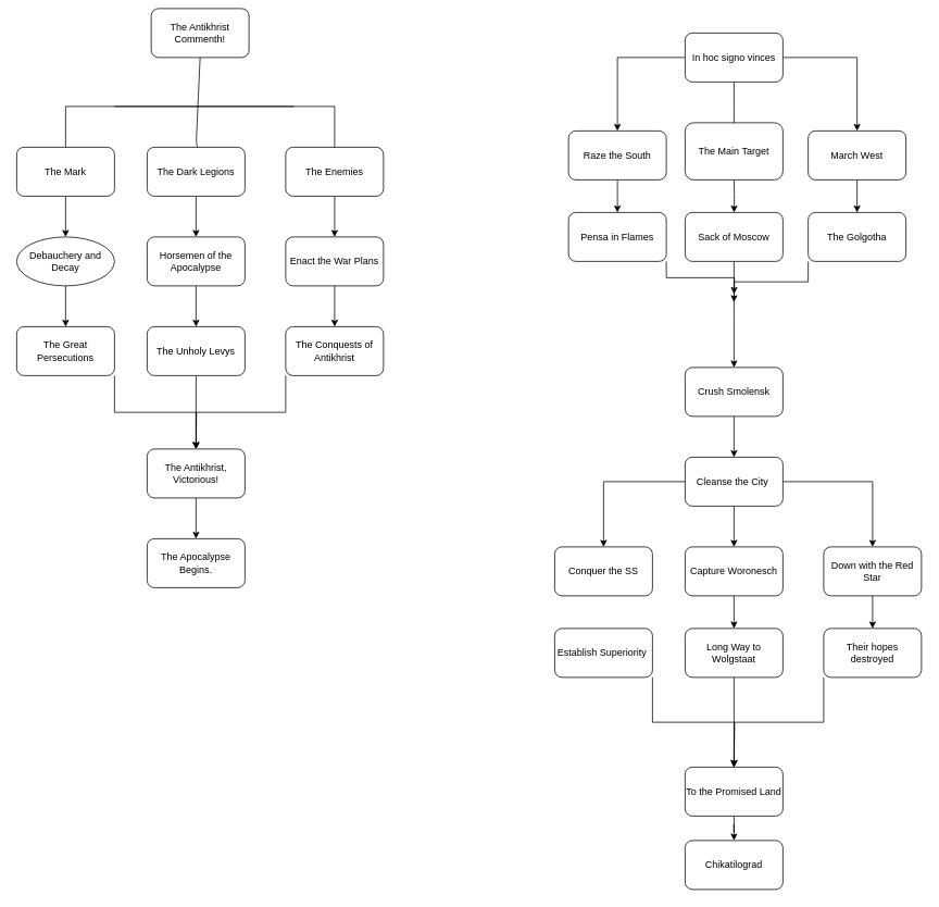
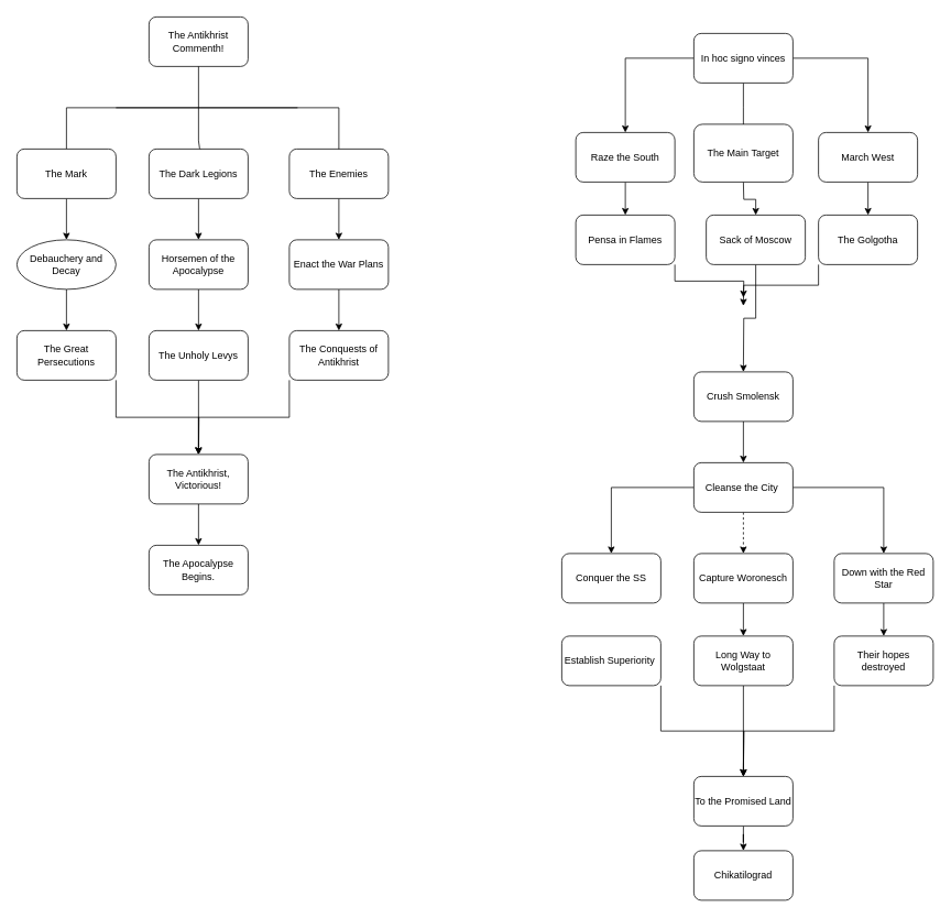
  <mxCell id="0" />
  <mxCell id="1" parent="0" />
- <mxCell id="2" value="The Antikhrist Commenth!" style="rounded=1;whiteSpace=wrap;html=1;" vertex="1" parent="1"><mxGeometry x="185" y="10" width="120" height="60" as="geometry" /></mxCell>
+ <mxCell id="2" value="The Antikhrist Commenth!" style="rounded=1;whiteSpace=wrap;html=1;" vertex="1" parent="1"><mxGeometry x="180" y="20" width="120" height="60" as="geometry" /></mxCell>
  <mxCell id="3" value="" style="endArrow=none;html=1;entryX=0.5;entryY=1;entryDx=0;entryDy=0;" edge="1" parent="1" target="2"><mxGeometry width="50" height="50" relative="1" as="geometry"><mxPoint x="250" y="190" as="sourcePoint" /><mxPoint x="310" y="240" as="targetPoint" /><Array as="points"><mxPoint x="240" y="180" /></Array></mxGeometry></mxCell>
  <mxCell id="4" style="edgeStyle=orthogonalEdgeStyle;rounded=0;orthogonalLoop=1;jettySize=auto;html=1;" edge="1" parent="1" source="5" target="19"><mxGeometry relative="1" as="geometry"><mxPoint x="240" y="300" as="targetPoint" /></mxGeometry></mxCell>
  <mxCell id="5" value="The Dark Legions" style="rounded=1;whiteSpace=wrap;html=1;" vertex="1" parent="1"><mxGeometry x="180" y="180" width="120" height="60" as="geometry" /></mxCell>
  <mxCell id="6" value="" style="endArrow=none;html=1;" edge="1" parent="1"><mxGeometry width="50" height="50" relative="1" as="geometry"><mxPoint x="360" y="130" as="sourcePoint" /><mxPoint x="140" y="130" as="targetPoint" /></mxGeometry></mxCell>
  <mxCell id="7" value="" style="endArrow=none;html=1;" edge="1" parent="1"><mxGeometry width="50" height="50" relative="1" as="geometry"><mxPoint x="410" y="130" as="sourcePoint" /><mxPoint x="80" y="130" as="targetPoint" /></mxGeometry></mxCell>
  <mxCell id="8" value="" style="endArrow=none;html=1;" edge="1" parent="1"><mxGeometry width="50" height="50" relative="1" as="geometry"><mxPoint x="410" y="190" as="sourcePoint" /><mxPoint x="410" y="130" as="targetPoint" /></mxGeometry></mxCell>
  <mxCell id="9" value="" style="endArrow=none;html=1;" edge="1" parent="1"><mxGeometry width="50" height="50" relative="1" as="geometry"><mxPoint x="80" y="180" as="sourcePoint" /><mxPoint x="80" y="130" as="targetPoint" /></mxGeometry></mxCell>
  <mxCell id="10" style="edgeStyle=orthogonalEdgeStyle;rounded=0;orthogonalLoop=1;jettySize=auto;html=1;" edge="1" parent="1" source="11" target="15"><mxGeometry relative="1" as="geometry"><mxPoint x="80" y="320" as="targetPoint" /></mxGeometry></mxCell>
  <mxCell id="11" value="The Mark" style="rounded=1;whiteSpace=wrap;html=1;" vertex="1" parent="1"><mxGeometry x="20" y="180" width="120" height="60" as="geometry" /></mxCell>
  <mxCell id="12" style="edgeStyle=orthogonalEdgeStyle;rounded=0;orthogonalLoop=1;jettySize=auto;html=1;" edge="1" parent="1" source="13" target="23"><mxGeometry relative="1" as="geometry"><mxPoint x="410" y="300" as="targetPoint" /></mxGeometry></mxCell>
  <mxCell id="13" value="The Enemies" style="rounded=1;whiteSpace=wrap;html=1;" vertex="1" parent="1"><mxGeometry x="350" y="180" width="120" height="60" as="geometry" /></mxCell>
  <mxCell id="14" style="edgeStyle=orthogonalEdgeStyle;rounded=0;orthogonalLoop=1;jettySize=auto;html=1;" edge="1" parent="1" source="15" target="17"><mxGeometry relative="1" as="geometry"><mxPoint x="80" y="430" as="targetPoint" /></mxGeometry></mxCell>
  <mxCell id="15" value="Debauchery and Decay" style="ellipse;whiteSpace=wrap;html=1;" vertex="1" parent="1"><mxGeometry x="20" y="290" width="120" height="60" as="geometry" /></mxCell>
  <mxCell id="16" style="edgeStyle=orthogonalEdgeStyle;rounded=0;orthogonalLoop=1;jettySize=auto;html=1;exitX=1;exitY=1;exitDx=0;exitDy=0;" edge="1" parent="1" source="17"><mxGeometry relative="1" as="geometry"><mxPoint x="240" y="550" as="targetPoint" /></mxGeometry></mxCell>
  <mxCell id="17" value="The Great Persecutions" style="rounded=1;whiteSpace=wrap;html=1;" vertex="1" parent="1"><mxGeometry x="20" y="400" width="120" height="60" as="geometry" /></mxCell>
  <mxCell id="18" style="edgeStyle=orthogonalEdgeStyle;rounded=0;orthogonalLoop=1;jettySize=auto;html=1;" edge="1" parent="1" source="19" target="21"><mxGeometry relative="1" as="geometry"><mxPoint x="240" y="410" as="targetPoint" /></mxGeometry></mxCell>
  <mxCell id="19" value="Horsemen of the Apocalypse" style="rounded=1;whiteSpace=wrap;html=1;" vertex="1" parent="1"><mxGeometry x="180" y="290" width="120" height="60" as="geometry" /></mxCell>
  <mxCell id="20" style="edgeStyle=orthogonalEdgeStyle;rounded=0;orthogonalLoop=1;jettySize=auto;html=1;" edge="1" parent="1" source="21"><mxGeometry relative="1" as="geometry"><mxPoint x="240" y="550" as="targetPoint" /></mxGeometry></mxCell>
  <mxCell id="21" value="The Unholy Levys" style="rounded=1;whiteSpace=wrap;html=1;" vertex="1" parent="1"><mxGeometry x="180" y="400" width="120" height="60" as="geometry" /></mxCell>
  <mxCell id="22" style="edgeStyle=orthogonalEdgeStyle;rounded=0;orthogonalLoop=1;jettySize=auto;html=1;" edge="1" parent="1" source="23" target="25"><mxGeometry relative="1" as="geometry"><mxPoint x="410" y="400" as="targetPoint" /></mxGeometry></mxCell>
  <mxCell id="23" value="Enact the War Plans" style="rounded=1;whiteSpace=wrap;html=1;" vertex="1" parent="1"><mxGeometry x="350" y="290" width="120" height="60" as="geometry" /></mxCell>
  <mxCell id="24" style="edgeStyle=orthogonalEdgeStyle;rounded=0;orthogonalLoop=1;jettySize=auto;html=1;exitX=0;exitY=1;exitDx=0;exitDy=0;" edge="1" parent="1" source="25" target="63"><mxGeometry relative="1" as="geometry"><mxPoint x="240" y="550" as="targetPoint" /></mxGeometry></mxCell>
  <mxCell id="25" value="The Conquests of Antikhrist" style="rounded=1;whiteSpace=wrap;html=1;" vertex="1" parent="1"><mxGeometry x="350" y="400" width="120" height="60" as="geometry" /></mxCell>
  <mxCell id="26" style="edgeStyle=orthogonalEdgeStyle;rounded=0;orthogonalLoop=1;jettySize=auto;html=1;" edge="1" parent="1" source="29"><mxGeometry relative="1" as="geometry"><mxPoint x="900" y="160" as="targetPoint" /></mxGeometry></mxCell>
  <mxCell id="27" style="edgeStyle=orthogonalEdgeStyle;rounded=0;orthogonalLoop=1;jettySize=auto;html=1;" edge="1" parent="1" source="29" target="34"><mxGeometry relative="1" as="geometry"><mxPoint x="760" y="170" as="targetPoint" /></mxGeometry></mxCell>
  <mxCell id="28" style="edgeStyle=orthogonalEdgeStyle;rounded=0;orthogonalLoop=1;jettySize=auto;html=1;" edge="1" parent="1" source="29" target="38"><mxGeometry relative="1" as="geometry"><mxPoint x="1060" y="170" as="targetPoint" /></mxGeometry></mxCell>
  <mxCell id="29" value="In hoc signo vinces" style="rounded=1;whiteSpace=wrap;html=1;" vertex="1" parent="1"><mxGeometry x="840" y="40" width="120" height="60" as="geometry" /></mxCell>
  <mxCell id="30" style="edgeStyle=orthogonalEdgeStyle;rounded=0;orthogonalLoop=1;jettySize=auto;html=1;" edge="1" parent="1" target="32"><mxGeometry relative="1" as="geometry"><mxPoint x="900" y="270" as="targetPoint" /><mxPoint x="900" y="220" as="sourcePoint" /></mxGeometry></mxCell>
  <mxCell id="31" style="edgeStyle=orthogonalEdgeStyle;rounded=0;orthogonalLoop=1;jettySize=auto;html=1;" edge="1" parent="1" source="32"><mxGeometry relative="1" as="geometry"><mxPoint x="900" y="450" as="targetPoint" /></mxGeometry></mxCell>
- <mxCell id="32" value="Sack of Moscow" style="rounded=1;whiteSpace=wrap;html=1;" vertex="1" parent="1"><mxGeometry x="840" y="260" width="120" height="60" as="geometry" /></mxCell>
+ <mxCell id="32" value="Sack of Moscow" style="rounded=1;whiteSpace=wrap;html=1;" vertex="1" parent="1"><mxGeometry x="855" y="260" width="120" height="60" as="geometry" /></mxCell>
  <mxCell id="33" style="edgeStyle=orthogonalEdgeStyle;rounded=0;orthogonalLoop=1;jettySize=auto;html=1;" edge="1" parent="1" source="34" target="36"><mxGeometry relative="1" as="geometry"><mxPoint x="757" y="260" as="targetPoint" /></mxGeometry></mxCell>
  <mxCell id="34" value="Raze the South" style="rounded=1;whiteSpace=wrap;html=1;" vertex="1" parent="1"><mxGeometry x="697" y="160" width="120" height="60" as="geometry" /></mxCell>
  <mxCell id="35" style="edgeStyle=orthogonalEdgeStyle;rounded=0;orthogonalLoop=1;jettySize=auto;html=1;exitX=1;exitY=1;exitDx=0;exitDy=0;" edge="1" parent="1" source="36"><mxGeometry relative="1" as="geometry"><mxPoint x="900" y="360" as="targetPoint" /></mxGeometry></mxCell>
  <mxCell id="36" value="Pensa in Flames" style="rounded=1;whiteSpace=wrap;html=1;" vertex="1" parent="1"><mxGeometry x="697" y="260" width="120" height="60" as="geometry" /></mxCell>
  <mxCell id="37" style="edgeStyle=orthogonalEdgeStyle;rounded=0;orthogonalLoop=1;jettySize=auto;html=1;" edge="1" parent="1" source="38" target="41"><mxGeometry relative="1" as="geometry"><mxPoint x="1051" y="270" as="targetPoint" /></mxGeometry></mxCell>
  <mxCell id="38" value="March West" style="rounded=1;whiteSpace=wrap;html=1;" vertex="1" parent="1"><mxGeometry x="991" y="160" width="120" height="60" as="geometry" /></mxCell>
  <mxCell id="39" value="The Main Target" style="rounded=1;whiteSpace=wrap;html=1;" vertex="1" parent="1"><mxGeometry x="840" y="150" width="120" height="70" as="geometry" /></mxCell>
  <mxCell id="40" style="edgeStyle=orthogonalEdgeStyle;rounded=0;orthogonalLoop=1;jettySize=auto;html=1;exitX=0;exitY=1;exitDx=0;exitDy=0;" edge="1" parent="1" source="41"><mxGeometry relative="1" as="geometry"><mxPoint x="900" y="370" as="targetPoint" /></mxGeometry></mxCell>
  <mxCell id="41" value="The Golgotha" style="rounded=1;whiteSpace=wrap;html=1;" vertex="1" parent="1"><mxGeometry x="991" y="260" width="120" height="60" as="geometry" /></mxCell>
  <mxCell id="42" style="edgeStyle=orthogonalEdgeStyle;rounded=0;orthogonalLoop=1;jettySize=auto;html=1;" edge="1" parent="1" source="43" target="47"><mxGeometry relative="1" as="geometry"><mxPoint x="900" y="580" as="targetPoint" /></mxGeometry></mxCell>
  <mxCell id="43" value="Crush Smolensk" style="rounded=1;whiteSpace=wrap;html=1;" vertex="1" parent="1"><mxGeometry x="840" y="450" width="120" height="60" as="geometry" /></mxCell>
- <mxCell id="44" style="edgeStyle=orthogonalEdgeStyle;rounded=0;orthogonalLoop=1;jettySize=auto;html=1;" edge="1" parent="1" source="47" target="49"><mxGeometry relative="1" as="geometry"><mxPoint x="900" y="670" as="targetPoint" /></mxGeometry></mxCell>
+ <mxCell id="44" style="edgeStyle=orthogonalEdgeStyle;rounded=0;orthogonalLoop=1;jettySize=auto;html=1;dashed=1;" edge="1" parent="1" source="47" target="49"><mxGeometry relative="1" as="geometry"><mxPoint x="900" y="670" as="targetPoint" /></mxGeometry></mxCell>
  <mxCell id="45" style="edgeStyle=orthogonalEdgeStyle;rounded=0;orthogonalLoop=1;jettySize=auto;html=1;exitX=0;exitY=0.5;exitDx=0;exitDy=0;" edge="1" parent="1" source="47" target="52"><mxGeometry relative="1" as="geometry"><mxPoint x="740" y="680" as="targetPoint" /></mxGeometry></mxCell>
  <mxCell id="46" style="edgeStyle=orthogonalEdgeStyle;rounded=0;orthogonalLoop=1;jettySize=auto;html=1;exitX=1;exitY=0.5;exitDx=0;exitDy=0;" edge="1" parent="1" source="47" target="56"><mxGeometry relative="1" as="geometry"><mxPoint x="1070" y="680" as="targetPoint" /></mxGeometry></mxCell>
  <mxCell id="47" value="Cleanse the City&amp;nbsp;" style="rounded=1;whiteSpace=wrap;html=1;" vertex="1" parent="1"><mxGeometry x="840" y="560" width="120" height="60" as="geometry" /></mxCell>
  <mxCell id="48" style="edgeStyle=orthogonalEdgeStyle;rounded=0;orthogonalLoop=1;jettySize=auto;html=1;" edge="1" parent="1" source="49" target="51"><mxGeometry relative="1" as="geometry"><mxPoint x="900" y="790" as="targetPoint" /></mxGeometry></mxCell>
  <mxCell id="49" value="Capture Woronesch" style="rounded=1;whiteSpace=wrap;html=1;" vertex="1" parent="1"><mxGeometry x="840" y="670" width="120" height="60" as="geometry" /></mxCell>
  <mxCell id="50" style="edgeStyle=orthogonalEdgeStyle;rounded=0;orthogonalLoop=1;jettySize=auto;html=1;exitX=0.5;exitY=1;exitDx=0;exitDy=0;" edge="1" parent="1" source="51"><mxGeometry relative="1" as="geometry"><mxPoint x="900" y="940" as="targetPoint" /></mxGeometry></mxCell>
  <mxCell id="51" value="Long Way to Wolgstaat" style="rounded=1;whiteSpace=wrap;html=1;" vertex="1" parent="1"><mxGeometry x="840" y="770" width="120" height="60" as="geometry" /></mxCell>
  <mxCell id="52" value="Conquer the SS" style="rounded=1;whiteSpace=wrap;html=1;" vertex="1" parent="1"><mxGeometry x="680" y="670" width="120" height="60" as="geometry" /></mxCell>
  <mxCell id="53" style="edgeStyle=orthogonalEdgeStyle;rounded=0;orthogonalLoop=1;jettySize=auto;html=1;exitX=1;exitY=1;exitDx=0;exitDy=0;" edge="1" parent="1" source="54"><mxGeometry relative="1" as="geometry"><mxPoint x="900" y="940" as="targetPoint" /></mxGeometry></mxCell>
  <mxCell id="54" value="Establish Superiority&amp;nbsp;" style="rounded=1;whiteSpace=wrap;html=1;" vertex="1" parent="1"><mxGeometry x="680" y="770" width="120" height="60" as="geometry" /></mxCell>
  <mxCell id="55" style="edgeStyle=orthogonalEdgeStyle;rounded=0;orthogonalLoop=1;jettySize=auto;html=1;" edge="1" parent="1" source="56" target="58"><mxGeometry relative="1" as="geometry"><mxPoint x="1070" y="790" as="targetPoint" /></mxGeometry></mxCell>
  <mxCell id="56" value="Down with the Red Star" style="rounded=1;whiteSpace=wrap;html=1;" vertex="1" parent="1"><mxGeometry x="1010" y="670" width="120" height="60" as="geometry" /></mxCell>
  <mxCell id="57" style="edgeStyle=orthogonalEdgeStyle;rounded=0;orthogonalLoop=1;jettySize=auto;html=1;exitX=0;exitY=1;exitDx=0;exitDy=0;" edge="1" parent="1" source="58"><mxGeometry relative="1" as="geometry"><mxPoint x="900" y="940" as="targetPoint" /></mxGeometry></mxCell>
  <mxCell id="58" value="Their hopes destroyed" style="rounded=1;whiteSpace=wrap;html=1;" vertex="1" parent="1"><mxGeometry x="1010" y="770" width="120" height="60" as="geometry" /></mxCell>
  <mxCell id="59" style="edgeStyle=orthogonalEdgeStyle;rounded=0;orthogonalLoop=1;jettySize=auto;html=1;" edge="1" parent="1" source="60" target="61"><mxGeometry relative="1" as="geometry"><mxPoint x="900" y="1050" as="targetPoint" /></mxGeometry></mxCell>
  <mxCell id="60" value="To the Promised Land" style="rounded=1;whiteSpace=wrap;html=1;" vertex="1" parent="1"><mxGeometry x="840" y="940" width="120" height="60" as="geometry" /></mxCell>
  <mxCell id="61" value="Chikatilograd" style="rounded=1;whiteSpace=wrap;html=1;" vertex="1" parent="1"><mxGeometry x="840" y="1030" width="120" height="60" as="geometry" /></mxCell>
  <mxCell id="62" style="edgeStyle=orthogonalEdgeStyle;rounded=0;orthogonalLoop=1;jettySize=auto;html=1;" edge="1" parent="1" source="63" target="64"><mxGeometry relative="1" as="geometry"><mxPoint x="240" y="660" as="targetPoint" /></mxGeometry></mxCell>
  <mxCell id="63" value="The Antikhrist, Victorious!" style="rounded=1;whiteSpace=wrap;html=1;" vertex="1" parent="1"><mxGeometry x="180" y="550" width="120" height="60" as="geometry" /></mxCell>
  <mxCell id="64" value="The Apocalypse Begins." style="rounded=1;whiteSpace=wrap;html=1;" vertex="1" parent="1"><mxGeometry x="180" y="660" width="120" height="60" as="geometry" /></mxCell>
